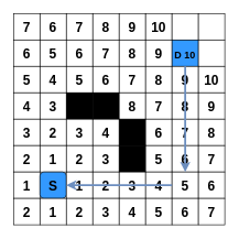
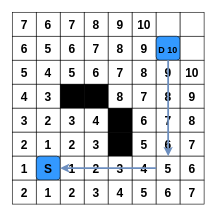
  <mxCell id="0" />
  <mxCell id="1" parent="0" />
  <mxCell id="2" value="7" style="whiteSpace=wrap;html=1;aspect=fixed;fontSize=20;fontStyle=1" parent="1" vertex="1"><mxGeometry x="20" y="20" width="40" height="40" as="geometry" /></mxCell>
  <mxCell id="3" value="6" style="whiteSpace=wrap;html=1;aspect=fixed;fontSize=20;fontStyle=1" parent="1" vertex="1"><mxGeometry x="60" y="20" width="40" height="40" as="geometry" /></mxCell>
  <mxCell id="4" value="7" style="whiteSpace=wrap;html=1;aspect=fixed;fontSize=20;fontStyle=1" parent="1" vertex="1"><mxGeometry x="100" y="20" width="40" height="40" as="geometry" /></mxCell>
  <mxCell id="5" value="8" style="whiteSpace=wrap;html=1;aspect=fixed;fontSize=20;fontStyle=1" parent="1" vertex="1"><mxGeometry x="140" y="20" width="40" height="40" as="geometry" /></mxCell>
  <mxCell id="6" value="9" style="whiteSpace=wrap;html=1;aspect=fixed;fontSize=20;fontStyle=1" parent="1" vertex="1"><mxGeometry x="180" y="20" width="40" height="40" as="geometry" /></mxCell>
  <mxCell id="7" value="10" style="whiteSpace=wrap;html=1;aspect=fixed;fontSize=20;fontStyle=1" parent="1" vertex="1"><mxGeometry x="220" y="20" width="40" height="40" as="geometry" /></mxCell>
  <mxCell id="8" value="" style="whiteSpace=wrap;html=1;aspect=fixed;fontSize=20;fontStyle=1" parent="1" vertex="1"><mxGeometry x="260" y="20" width="40" height="40" as="geometry" /></mxCell>
  <mxCell id="9" value="" style="whiteSpace=wrap;html=1;aspect=fixed;fontSize=20;fontStyle=1" parent="1" vertex="1"><mxGeometry x="300" y="20" width="40" height="40" as="geometry" /></mxCell>
  <mxCell id="10" value="6" style="whiteSpace=wrap;html=1;aspect=fixed;fontSize=20;fontStyle=1" parent="1" vertex="1"><mxGeometry x="20" y="60" width="40" height="40" as="geometry" /></mxCell>
  <mxCell id="11" value="5" style="whiteSpace=wrap;html=1;aspect=fixed;fontSize=20;fontStyle=1" parent="1" vertex="1"><mxGeometry x="60" y="60" width="40" height="40" as="geometry" /></mxCell>
  <mxCell id="12" value="6" style="whiteSpace=wrap;html=1;aspect=fixed;fontSize=20;fontStyle=1" parent="1" vertex="1"><mxGeometry x="100" y="60" width="40" height="40" as="geometry" /></mxCell>
  <mxCell id="13" value="7" style="whiteSpace=wrap;html=1;aspect=fixed;fontSize=20;fontStyle=1" parent="1" vertex="1"><mxGeometry x="140" y="60" width="40" height="40" as="geometry" /></mxCell>
  <mxCell id="14" value="8" style="whiteSpace=wrap;html=1;aspect=fixed;fontSize=20;fontStyle=1" parent="1" vertex="1"><mxGeometry x="180" y="60" width="40" height="40" as="geometry" /></mxCell>
  <mxCell id="15" value="9" style="whiteSpace=wrap;html=1;aspect=fixed;fontSize=20;fontStyle=1" parent="1" vertex="1"><mxGeometry x="220" y="60" width="40" height="40" as="geometry" /></mxCell>
- <mxCell id="16" value="&lt;font style=&quot;font-size: 15px&quot;&gt;D 10&lt;br&gt;&lt;/font&gt;" style="whiteSpace=wrap;html=1;aspect=fixed;fillColor=#3399FF;fontSize=20;fontStyle=1" parent="1" vertex="1"><mxGeometry x="260" y="60" width="40" height="40" as="geometry" /></mxCell>
+ <mxCell id="16" value="&lt;font style=&quot;font-size: 15px&quot;&gt;D 10&lt;br&gt;&lt;/font&gt;" style="whiteSpace=wrap;html=1;aspect=fixed;fillColor=#3399FF;fontSize=20;fontStyle=1;rounded=1;" parent="1" vertex="1"><mxGeometry x="260" y="60" width="40" height="40" as="geometry" /></mxCell>
  <mxCell id="17" value="" style="whiteSpace=wrap;html=1;aspect=fixed;fontSize=20;fontStyle=1" parent="1" vertex="1"><mxGeometry x="300" y="60" width="40" height="40" as="geometry" /></mxCell>
  <mxCell id="18" value="5" style="whiteSpace=wrap;html=1;aspect=fixed;fontSize=20;fontStyle=1" parent="1" vertex="1"><mxGeometry x="20" y="100" width="40" height="40" as="geometry" /></mxCell>
  <mxCell id="19" value="4" style="whiteSpace=wrap;html=1;aspect=fixed;fontSize=20;fontStyle=1" parent="1" vertex="1"><mxGeometry x="60" y="100" width="40" height="40" as="geometry" /></mxCell>
  <mxCell id="20" value="5" style="whiteSpace=wrap;html=1;aspect=fixed;fontSize=20;fontStyle=1" parent="1" vertex="1"><mxGeometry x="100" y="100" width="40" height="40" as="geometry" /></mxCell>
  <mxCell id="21" value="6" style="whiteSpace=wrap;html=1;aspect=fixed;fontSize=20;fontStyle=1" parent="1" vertex="1"><mxGeometry x="140" y="100" width="40" height="40" as="geometry" /></mxCell>
  <mxCell id="22" value="7" style="whiteSpace=wrap;html=1;aspect=fixed;fontSize=20;fontStyle=1" parent="1" vertex="1"><mxGeometry x="180" y="100" width="40" height="40" as="geometry" /></mxCell>
  <mxCell id="23" value="8" style="whiteSpace=wrap;html=1;aspect=fixed;fontSize=20;fontStyle=1" parent="1" vertex="1"><mxGeometry x="220" y="100" width="40" height="40" as="geometry" /></mxCell>
  <mxCell id="24" value="9" style="whiteSpace=wrap;html=1;aspect=fixed;fontSize=20;fontStyle=1" parent="1" vertex="1"><mxGeometry x="260" y="100" width="40" height="40" as="geometry" /></mxCell>
  <mxCell id="25" value="10" style="whiteSpace=wrap;html=1;aspect=fixed;fontSize=20;fontStyle=1" parent="1" vertex="1"><mxGeometry x="300" y="100" width="40" height="40" as="geometry" /></mxCell>
  <mxCell id="26" value="4" style="whiteSpace=wrap;html=1;aspect=fixed;fontSize=20;fontStyle=1" parent="1" vertex="1"><mxGeometry x="20" y="140" width="40" height="40" as="geometry" /></mxCell>
  <mxCell id="27" value="3" style="whiteSpace=wrap;html=1;aspect=fixed;fontSize=20;fontStyle=1" parent="1" vertex="1"><mxGeometry x="60" y="140" width="40" height="40" as="geometry" /></mxCell>
  <mxCell id="28" value="" style="whiteSpace=wrap;html=1;aspect=fixed;fillColor=#000000;fontSize=20;fontStyle=1" parent="1" vertex="1"><mxGeometry x="100" y="140" width="40" height="40" as="geometry" /></mxCell>
  <mxCell id="29" value="" style="whiteSpace=wrap;html=1;aspect=fixed;fillColor=#000000;fontSize=20;fontStyle=1" parent="1" vertex="1"><mxGeometry x="140" y="140" width="40" height="40" as="geometry" /></mxCell>
  <mxCell id="30" value="8" style="whiteSpace=wrap;html=1;aspect=fixed;fontSize=20;fontStyle=1" parent="1" vertex="1"><mxGeometry x="180" y="140" width="40" height="40" as="geometry" /></mxCell>
  <mxCell id="31" value="7" style="whiteSpace=wrap;html=1;aspect=fixed;fontSize=20;fontStyle=1" parent="1" vertex="1"><mxGeometry x="220" y="140" width="40" height="40" as="geometry" /></mxCell>
  <mxCell id="32" value="8" style="whiteSpace=wrap;html=1;aspect=fixed;fontSize=20;fontStyle=1" parent="1" vertex="1"><mxGeometry x="260" y="140" width="40" height="40" as="geometry" /></mxCell>
  <mxCell id="33" value="9" style="whiteSpace=wrap;html=1;aspect=fixed;fontSize=20;fontStyle=1" parent="1" vertex="1"><mxGeometry x="300" y="140" width="40" height="40" as="geometry" /></mxCell>
  <mxCell id="34" value="3" style="whiteSpace=wrap;html=1;aspect=fixed;fontSize=20;fontStyle=1" parent="1" vertex="1"><mxGeometry x="20" y="180" width="40" height="40" as="geometry" /></mxCell>
  <mxCell id="35" value="2" style="whiteSpace=wrap;html=1;aspect=fixed;fontSize=20;fontStyle=1" parent="1" vertex="1"><mxGeometry x="60" y="180" width="40" height="40" as="geometry" /></mxCell>
  <mxCell id="36" value="3" style="whiteSpace=wrap;html=1;aspect=fixed;fontSize=20;fontStyle=1" parent="1" vertex="1"><mxGeometry x="100" y="180" width="40" height="40" as="geometry" /></mxCell>
  <mxCell id="37" value="4" style="whiteSpace=wrap;html=1;aspect=fixed;fontSize=20;fontStyle=1" parent="1" vertex="1"><mxGeometry x="140" y="180" width="40" height="40" as="geometry" /></mxCell>
  <mxCell id="38" value="" style="whiteSpace=wrap;html=1;aspect=fixed;fillColor=#000000;fontSize=20;fontStyle=1" parent="1" vertex="1"><mxGeometry x="180" y="180" width="40" height="40" as="geometry" /></mxCell>
  <mxCell id="39" value="6" style="whiteSpace=wrap;html=1;aspect=fixed;fontSize=20;fontStyle=1" parent="1" vertex="1"><mxGeometry x="220" y="180" width="40" height="40" as="geometry" /></mxCell>
  <mxCell id="40" value="7" style="whiteSpace=wrap;html=1;aspect=fixed;fontSize=20;fontStyle=1" parent="1" vertex="1"><mxGeometry x="260" y="180" width="40" height="40" as="geometry" /></mxCell>
  <mxCell id="41" value="8" style="whiteSpace=wrap;html=1;aspect=fixed;fontSize=20;fontStyle=1" parent="1" vertex="1"><mxGeometry x="300" y="180" width="40" height="40" as="geometry" /></mxCell>
  <mxCell id="42" value="2" style="whiteSpace=wrap;html=1;aspect=fixed;fontSize=20;fontStyle=1" parent="1" vertex="1"><mxGeometry x="20" y="220" width="40" height="40" as="geometry" /></mxCell>
  <mxCell id="43" value="1" style="whiteSpace=wrap;html=1;aspect=fixed;fontSize=20;fontStyle=1" parent="1" vertex="1"><mxGeometry x="60" y="220" width="40" height="40" as="geometry" /></mxCell>
  <mxCell id="44" value="2" style="whiteSpace=wrap;html=1;aspect=fixed;fontSize=20;fontStyle=1" parent="1" vertex="1"><mxGeometry x="100" y="220" width="40" height="40" as="geometry" /></mxCell>
  <mxCell id="45" value="3" style="whiteSpace=wrap;html=1;aspect=fixed;fontSize=20;fontStyle=1" parent="1" vertex="1"><mxGeometry x="140" y="220" width="40" height="40" as="geometry" /></mxCell>
  <mxCell id="46" value="" style="whiteSpace=wrap;html=1;aspect=fixed;fillColor=#000000;fontSize=20;fontStyle=1" parent="1" vertex="1"><mxGeometry x="180" y="220" width="40" height="40" as="geometry" /></mxCell>
  <mxCell id="47" value="5" style="whiteSpace=wrap;html=1;aspect=fixed;fontSize=20;fontStyle=1" parent="1" vertex="1"><mxGeometry x="220" y="220" width="40" height="40" as="geometry" /></mxCell>
  <mxCell id="48" value="6" style="whiteSpace=wrap;html=1;aspect=fixed;fontSize=20;fontStyle=1" parent="1" vertex="1"><mxGeometry x="260" y="220" width="40" height="40" as="geometry" /></mxCell>
  <mxCell id="49" value="7" style="whiteSpace=wrap;html=1;aspect=fixed;fontSize=20;fontStyle=1" parent="1" vertex="1"><mxGeometry x="300" y="220" width="40" height="40" as="geometry" /></mxCell>
  <mxCell id="50" value="1" style="whiteSpace=wrap;html=1;aspect=fixed;fontSize=20;fontStyle=1" parent="1" vertex="1"><mxGeometry x="20" y="260" width="40" height="40" as="geometry" /></mxCell>
  <mxCell id="51" value="&lt;font style=&quot;font-size: 20px&quot;&gt;S&lt;/font&gt;" style="whiteSpace=wrap;html=1;aspect=fixed;fillColor=#3399FF;fontSize=20;fontStyle=1;rounded=1;" parent="1" vertex="1"><mxGeometry x="60" y="260" width="40" height="40" as="geometry" /></mxCell>
  <mxCell id="52" value="1" style="whiteSpace=wrap;html=1;aspect=fixed;fontSize=20;fontStyle=1" parent="1" vertex="1"><mxGeometry x="100" y="260" width="40" height="40" as="geometry" /></mxCell>
  <mxCell id="53" value="2" style="whiteSpace=wrap;html=1;aspect=fixed;fontSize=20;fontStyle=1" parent="1" vertex="1"><mxGeometry x="140" y="260" width="40" height="40" as="geometry" /></mxCell>
  <mxCell id="54" value="3" style="whiteSpace=wrap;html=1;aspect=fixed;fontSize=20;fontStyle=1" parent="1" vertex="1"><mxGeometry x="180" y="260" width="40" height="40" as="geometry" /></mxCell>
  <mxCell id="55" value="4" style="whiteSpace=wrap;html=1;aspect=fixed;fontSize=20;fontStyle=1" parent="1" vertex="1"><mxGeometry x="220" y="260" width="40" height="40" as="geometry" /></mxCell>
  <mxCell id="56" value="5" style="whiteSpace=wrap;html=1;aspect=fixed;fontSize=20;fontStyle=1" parent="1" vertex="1"><mxGeometry x="260" y="260" width="40" height="40" as="geometry" /></mxCell>
  <mxCell id="57" value="6" style="whiteSpace=wrap;html=1;aspect=fixed;fontSize=20;fontStyle=1" parent="1" vertex="1"><mxGeometry x="300" y="260" width="40" height="40" as="geometry" /></mxCell>
  <mxCell id="58" value="2" style="whiteSpace=wrap;html=1;aspect=fixed;fontSize=20;fontStyle=1" parent="1" vertex="1"><mxGeometry x="20" y="300" width="40" height="40" as="geometry" /></mxCell>
  <mxCell id="59" value="1" style="whiteSpace=wrap;html=1;aspect=fixed;fontSize=20;fontStyle=1" parent="1" vertex="1"><mxGeometry x="60" y="300" width="40" height="40" as="geometry" /></mxCell>
  <mxCell id="60" value="2" style="whiteSpace=wrap;html=1;aspect=fixed;fontSize=20;fontStyle=1" parent="1" vertex="1"><mxGeometry x="100" y="300" width="40" height="40" as="geometry" /></mxCell>
  <mxCell id="61" value="3" style="whiteSpace=wrap;html=1;aspect=fixed;fontSize=20;fontStyle=1" parent="1" vertex="1"><mxGeometry x="140" y="300" width="40" height="40" as="geometry" /></mxCell>
  <mxCell id="62" value="4" style="whiteSpace=wrap;html=1;aspect=fixed;fontSize=20;fontStyle=1" parent="1" vertex="1"><mxGeometry x="180" y="300" width="40" height="40" as="geometry" /></mxCell>
  <mxCell id="63" value="5" style="whiteSpace=wrap;html=1;aspect=fixed;fontSize=20;fontStyle=1" parent="1" vertex="1"><mxGeometry x="220" y="300" width="40" height="40" as="geometry" /></mxCell>
  <mxCell id="64" value="6" style="whiteSpace=wrap;html=1;aspect=fixed;fontSize=20;fontStyle=1" parent="1" vertex="1"><mxGeometry x="260" y="300" width="40" height="40" as="geometry" /></mxCell>
  <mxCell id="65" value="7" style="whiteSpace=wrap;html=1;aspect=fixed;fontSize=20;fontStyle=1" parent="1" vertex="1"><mxGeometry x="300" y="300" width="40" height="40" as="geometry" /></mxCell>
  <mxCell id="66" value="" style="endArrow=classic;html=1;fontSize=20;fillColor=#dae8fc;strokeColor=#6c8ebf;strokeWidth=3;curved=1;" edge="1" parent="1" source="16" target="56"><mxGeometry width="50" height="50" relative="1" as="geometry"><mxPoint x="360" y="210" as="sourcePoint" /><mxPoint x="360" y="70" as="targetPoint" /></mxGeometry></mxCell>
  <mxCell id="67" value="" style="endArrow=classic;html=1;fontSize=20;fillColor=#dae8fc;strokeColor=#6c8ebf;strokeWidth=3;curved=1;exitX=0;exitY=0.5;exitDx=0;exitDy=0;entryX=0;entryY=0.5;entryDx=0;entryDy=0;" edge="1" parent="1" source="56" target="52"><mxGeometry width="50" height="50" relative="1" as="geometry"><mxPoint x="430" y="270" as="sourcePoint" /><mxPoint x="430" y="430" as="targetPoint" /></mxGeometry></mxCell>
